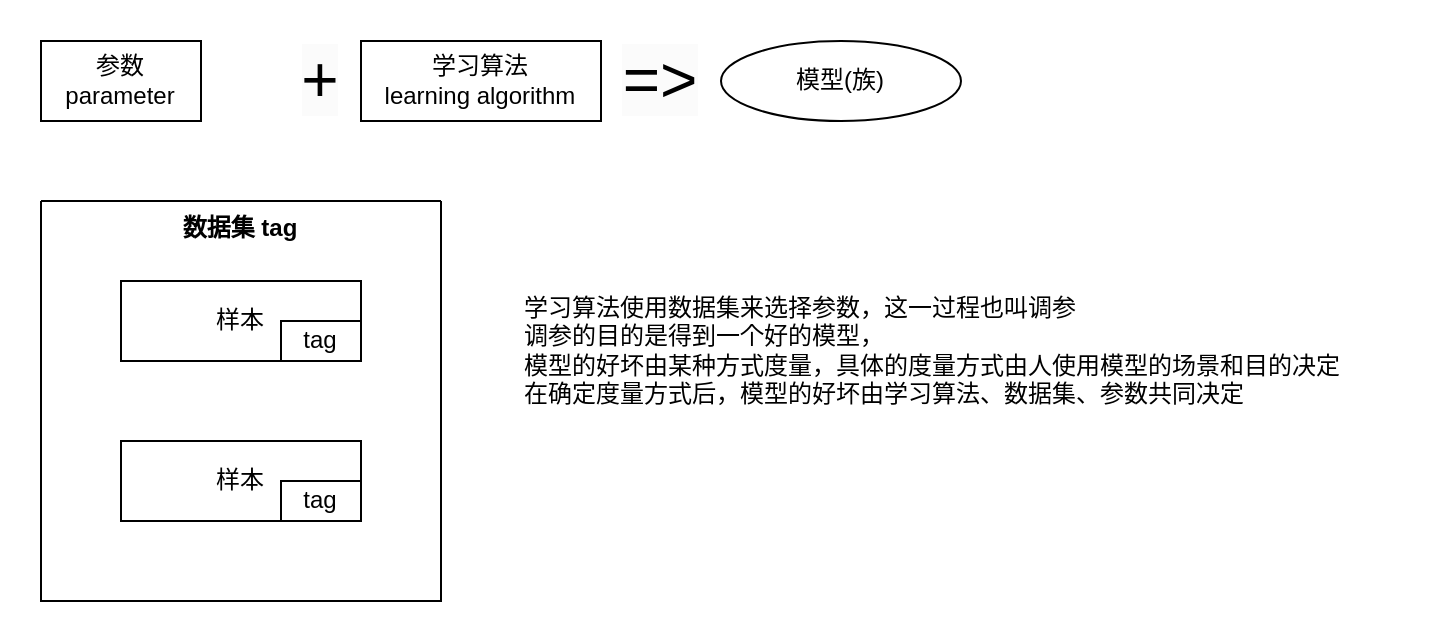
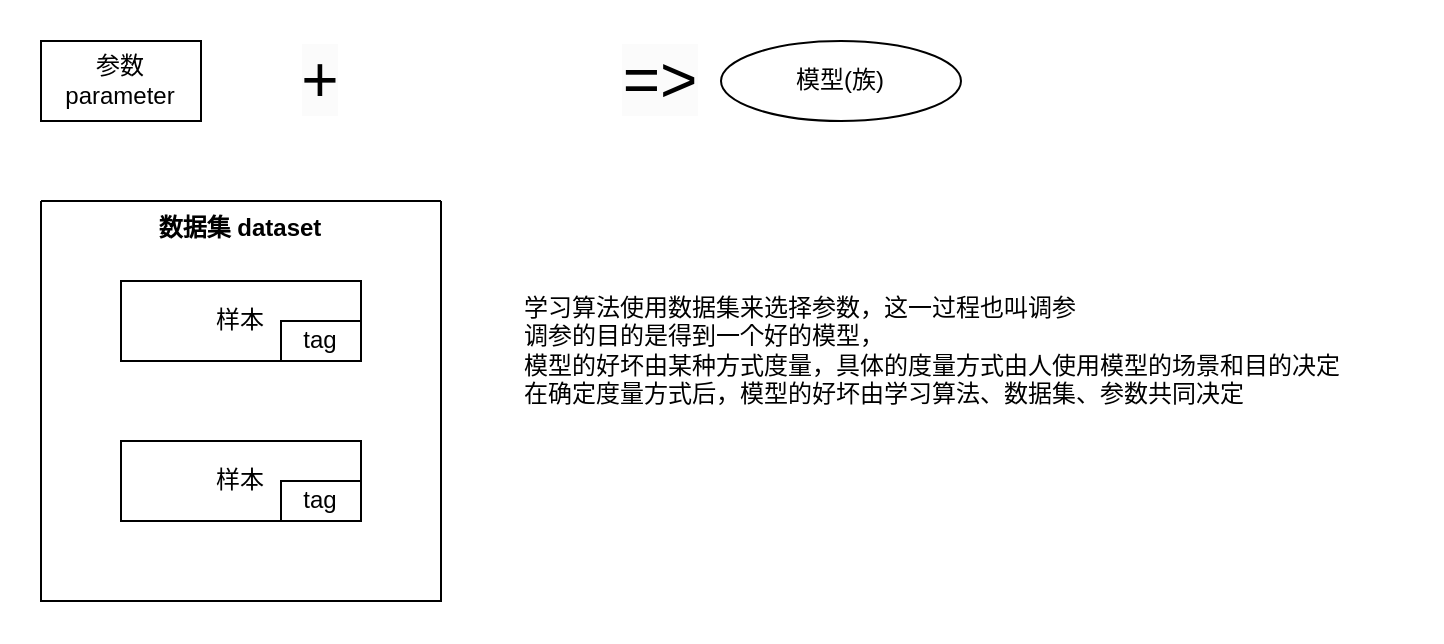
  <mxCell id="0" />
  <mxCell id="1" parent="0" />
- <mxCell id="2" value="数据集 tag" style="swimlane;startSize=0;verticalAlign=top;" vertex="1" parent="1"><mxGeometry x="20" y="100" width="200" height="200" as="geometry" /></mxCell>
+ <mxCell id="2" value="数据集 dataset" style="swimlane;startSize=0;verticalAlign=top;" vertex="1" parent="1"><mxGeometry x="20" y="100" width="200" height="200" as="geometry" /></mxCell>
  <mxCell id="3" value="样本" style="rounded=0;whiteSpace=wrap;html=1;" vertex="1" parent="2"><mxGeometry x="40" y="40" width="120" height="40" as="geometry" /></mxCell>
  <mxCell id="4" value="样本" style="rounded=0;whiteSpace=wrap;html=1;" vertex="1" parent="2"><mxGeometry x="40" y="120" width="120" height="40" as="geometry" /></mxCell>
  <mxCell id="5" value="tag" style="rounded=0;whiteSpace=wrap;html=1;" vertex="1" parent="2"><mxGeometry x="120" y="60" width="40" height="20" as="geometry" /></mxCell>
  <mxCell id="6" value="tag" style="rounded=0;whiteSpace=wrap;html=1;" vertex="1" parent="2"><mxGeometry x="120" y="140" width="40" height="20" as="geometry" /></mxCell>
  <mxCell id="7" value="参数&lt;br&gt;parameter" style="rounded=0;whiteSpace=wrap;html=1;" vertex="1" parent="1"><mxGeometry x="20" y="20" width="80" height="40" as="geometry" /></mxCell>
  <mxCell id="8" value="&lt;span style=&quot;color: rgb(0, 0, 0); font-family: Helvetica; font-style: normal; font-variant-ligatures: normal; font-variant-caps: normal; font-weight: 400; letter-spacing: normal; orphans: 2; text-indent: 0px; text-transform: none; widows: 2; word-spacing: 0px; -webkit-text-stroke-width: 0px; background-color: rgb(251, 251, 251); text-decoration-thickness: initial; text-decoration-style: initial; text-decoration-color: initial; float: none; font-size: 32px; display: inline !important;&quot;&gt;&lt;font style=&quot;font-size: 32px;&quot;&gt;=&amp;gt;&lt;/font&gt;&lt;/span&gt;" style="text;whiteSpace=wrap;html=1;align=center;verticalAlign=middle;fontSize=32;" vertex="1" parent="1"><mxGeometry x="310" y="20" width="40" height="40" as="geometry" /></mxCell>
  <mxCell id="9" value="模型(族)" style="ellipse;whiteSpace=wrap;html=1;" vertex="1" parent="1"><mxGeometry x="360" y="20" width="120" height="40" as="geometry" /></mxCell>
- <mxCell id="10" value="学习算法&lt;br&gt;learning algorithm" style="rounded=0;whiteSpace=wrap;html=1;fontSize=12;" vertex="1" parent="1"><mxGeometry x="180" y="20" width="120" height="40" as="geometry" /></mxCell>
  <mxCell id="11" value="&lt;span style=&quot;color: rgb(0, 0, 0); font-family: Helvetica; font-style: normal; font-variant-ligatures: normal; font-variant-caps: normal; font-weight: 400; letter-spacing: normal; orphans: 2; text-indent: 0px; text-transform: none; widows: 2; word-spacing: 0px; -webkit-text-stroke-width: 0px; background-color: rgb(251, 251, 251); text-decoration-thickness: initial; text-decoration-style: initial; text-decoration-color: initial; float: none; font-size: 32px; display: inline !important;&quot;&gt;&lt;font style=&quot;font-size: 32px;&quot;&gt;+&lt;/font&gt;&lt;/span&gt;" style="text;whiteSpace=wrap;html=1;align=center;verticalAlign=middle;fontSize=32;" vertex="1" parent="1"><mxGeometry x="140" y="20" width="40" height="40" as="geometry" /></mxCell>
  <mxCell id="12" value="&lt;div style=&quot;&quot;&gt;学习算法使用数据集来选择参数，这一过程也叫调参&lt;/div&gt;&lt;div style=&quot;&quot;&gt;调参的目的是得到一个好的模型，&lt;/div&gt;&lt;div style=&quot;&quot;&gt;模型的好坏由某种方式度量，具体的度量方式由人使用模型的场景和目的决定&lt;/div&gt;&lt;div style=&quot;&quot;&gt;在确定度量方式后，模型的好坏由学习算法、数据集、参数共同决定&lt;/div&gt;" style="text;whiteSpace=wrap;html=1;fontSize=12;align=left;" vertex="1" parent="1"><mxGeometry x="260" y="140" width="440" height="120" as="geometry" /></mxCell>
